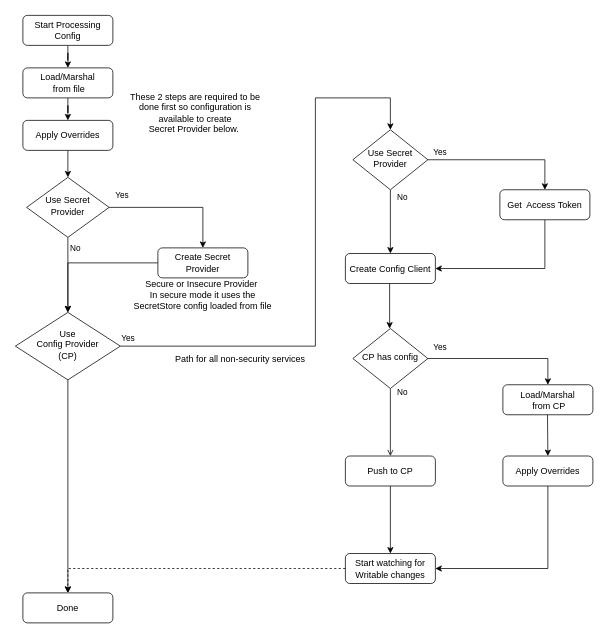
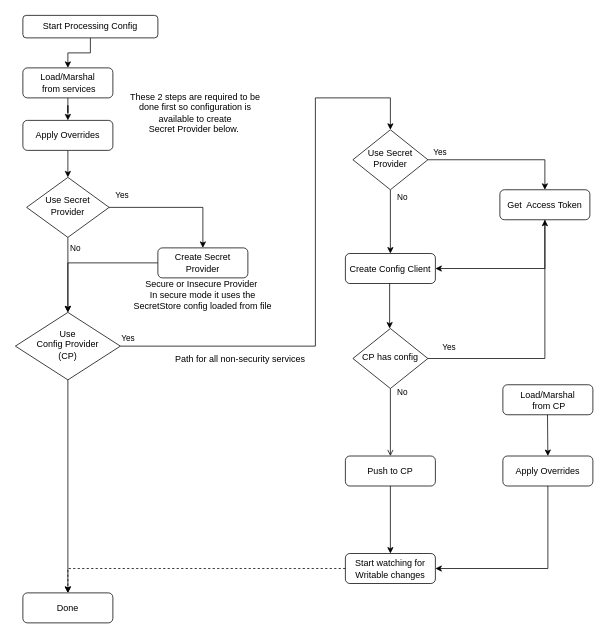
  <mxCell id="0" />
  <mxCell id="1" parent="0" />
  <mxCell id="2" value="" style="edgeStyle=orthogonalEdgeStyle;rounded=0;orthogonalLoop=1;jettySize=auto;html=1;" parent="1" source="3" target="16" edge="1"><mxGeometry relative="1" as="geometry" /></mxCell>
- <mxCell id="3" value="Load/Marshal&lt;br&gt;&amp;nbsp;from file" style="rounded=1;whiteSpace=wrap;html=1;fontSize=12;glass=0;strokeWidth=1;shadow=0;" parent="1" vertex="1"><mxGeometry x="30" y="90" width="120" height="40" as="geometry" /></mxCell>
+ <mxCell id="3" value="Load/Marshal&lt;br&gt;&amp;nbsp;from services" style="rounded=1;whiteSpace=wrap;html=1;fontSize=12;glass=0;strokeWidth=1;shadow=0;" parent="1" vertex="1"><mxGeometry x="30" y="90" width="120" height="40" as="geometry" /></mxCell>
  <mxCell id="4" value="No" style="edgeStyle=orthogonalEdgeStyle;rounded=0;orthogonalLoop=1;jettySize=auto;html=1;" parent="1" source="6" target="12" edge="1"><mxGeometry x="-0.72" y="10" relative="1" as="geometry"><mxPoint as="offset" /></mxGeometry></mxCell>
  <mxCell id="5" value="Yes" style="edgeStyle=orthogonalEdgeStyle;rounded=0;orthogonalLoop=1;jettySize=auto;html=1;entryX=0.5;entryY=0;entryDx=0;entryDy=0;" parent="1" source="6" target="8" edge="1"><mxGeometry x="-0.806" y="16" relative="1" as="geometry"><mxPoint as="offset" /></mxGeometry></mxCell>
  <mxCell id="6" value="Use Secret Provider" style="rhombus;whiteSpace=wrap;html=1;shadow=0;fontFamily=Helvetica;fontSize=12;align=center;strokeWidth=1;spacing=6;spacingTop=-4;" parent="1" vertex="1"><mxGeometry x="35" y="236" width="110" height="80" as="geometry" /></mxCell>
  <mxCell id="7" style="edgeStyle=orthogonalEdgeStyle;rounded=0;orthogonalLoop=1;jettySize=auto;html=1;entryX=0.5;entryY=0;entryDx=0;entryDy=0;" edge="1" parent="1" source="8" target="12"><mxGeometry relative="1" as="geometry"><Array as="points"><mxPoint x="90" y="350" /></Array></mxGeometry></mxCell>
  <mxCell id="8" value="Create Secret Provider" style="rounded=1;whiteSpace=wrap;html=1;fontSize=12;glass=0;strokeWidth=1;shadow=0;" parent="1" vertex="1"><mxGeometry x="210" y="330" width="120" height="40" as="geometry" /></mxCell>
  <mxCell id="9" value="Yes" style="edgeStyle=orthogonalEdgeStyle;rounded=0;orthogonalLoop=1;jettySize=auto;html=1;entryX=0.5;entryY=0;entryDx=0;entryDy=0;" parent="1" source="12" target="20" edge="1"><mxGeometry x="-0.973" y="11" relative="1" as="geometry"><mxPoint x="280" y="510" as="targetPoint" /><mxPoint as="offset" /><Array as="points"><mxPoint x="420" y="461" /><mxPoint x="420" y="130" /><mxPoint x="520" y="130" /></Array></mxGeometry></mxCell>
  <mxCell id="10" style="edgeStyle=orthogonalEdgeStyle;rounded=0;orthogonalLoop=1;jettySize=auto;html=1;entryX=0.5;entryY=0;entryDx=0;entryDy=0;" parent="1" source="12" target="13" edge="1"><mxGeometry relative="1" as="geometry" /></mxCell>
  <mxCell id="11" value="No" style="edgeLabel;html=1;align=center;verticalAlign=middle;resizable=0;points=[];" parent="10" vertex="1" connectable="0"><mxGeometry x="-0.597" y="-1" relative="1" as="geometry"><mxPoint x="11" y="-101" as="offset" /></mxGeometry></mxCell>
  <mxCell id="12" value="Use &lt;br&gt;Config Provider &lt;br&gt;(CP)" style="rhombus;whiteSpace=wrap;html=1;shadow=0;fontFamily=Helvetica;fontSize=12;align=center;strokeWidth=1;spacing=6;spacingTop=-4;" parent="1" vertex="1"><mxGeometry x="20" y="416" width="140" height="90" as="geometry" /></mxCell>
  <mxCell id="13" value="Done" style="rounded=1;whiteSpace=wrap;html=1;fontSize=12;glass=0;strokeWidth=1;shadow=0;" parent="1" vertex="1"><mxGeometry x="30" y="790" width="120" height="40" as="geometry" /></mxCell>
  <mxCell id="14" value="Create Config Client" style="rounded=1;whiteSpace=wrap;html=1;fontSize=12;glass=0;strokeWidth=1;shadow=0;" parent="1" vertex="1"><mxGeometry x="460" y="337.5" width="120" height="40" as="geometry" /></mxCell>
  <mxCell id="15" style="edgeStyle=orthogonalEdgeStyle;rounded=0;orthogonalLoop=1;jettySize=auto;html=1;exitX=0.5;exitY=1;exitDx=0;exitDy=0;" parent="1" source="16" edge="1"><mxGeometry relative="1" as="geometry"><mxPoint x="90" y="236" as="targetPoint" /></mxGeometry></mxCell>
  <mxCell id="16" value="Apply Overrides" style="rounded=1;whiteSpace=wrap;html=1;fontSize=12;glass=0;strokeWidth=1;shadow=0;" parent="1" vertex="1"><mxGeometry x="30" y="160" width="120" height="40" as="geometry" /></mxCell>
  <mxCell id="17" value="These 2 steps are required to be done first so configuration is available to create &lt;br&gt;Secret Provider below.&amp;nbsp;" style="text;html=1;strokeColor=none;fillColor=none;align=center;verticalAlign=middle;whiteSpace=wrap;rounded=0;" parent="1" vertex="1"><mxGeometry x="160" y="120" width="200" height="60" as="geometry" /></mxCell>
  <mxCell id="18" value="Yes" style="edgeStyle=orthogonalEdgeStyle;rounded=0;orthogonalLoop=1;jettySize=auto;html=1;entryX=0.5;entryY=0;entryDx=0;entryDy=0;" parent="1" source="20" target="22" edge="1"><mxGeometry x="-0.837" y="11" relative="1" as="geometry"><mxPoint as="offset" /></mxGeometry></mxCell>
  <mxCell id="19" value="No" style="edgeStyle=orthogonalEdgeStyle;rounded=0;orthogonalLoop=1;jettySize=auto;html=1;" parent="1" source="20" target="14" edge="1"><mxGeometry x="-0.788" y="16" relative="1" as="geometry"><mxPoint as="offset" /></mxGeometry></mxCell>
  <mxCell id="20" value="Use Secret Provider" style="rhombus;whiteSpace=wrap;html=1;shadow=0;fontFamily=Helvetica;fontSize=12;align=center;strokeWidth=1;spacing=6;spacingTop=-4;" parent="1" vertex="1"><mxGeometry x="470" y="172.5" width="100" height="80" as="geometry" /></mxCell>
  <mxCell id="21" style="edgeStyle=orthogonalEdgeStyle;rounded=0;orthogonalLoop=1;jettySize=auto;html=1;entryX=1;entryY=0.5;entryDx=0;entryDy=0;" parent="1" source="22" target="14" edge="1"><mxGeometry relative="1" as="geometry"><Array as="points"><mxPoint x="726" y="357.5" /></Array></mxGeometry></mxCell>
  <mxCell id="22" value="Get&amp;nbsp; Access Token" style="rounded=1;whiteSpace=wrap;html=1;fontSize=12;glass=0;strokeWidth=1;shadow=0;" parent="1" vertex="1"><mxGeometry x="666" y="252.5" width="120" height="40" as="geometry" /></mxCell>
- <mxCell id="23" value="Yes" style="edgeStyle=orthogonalEdgeStyle;rounded=0;orthogonalLoop=1;jettySize=auto;html=1;entryX=0.5;entryY=0;entryDx=0;entryDy=0;" parent="1" source="25" target="27" edge="1"><mxGeometry x="-0.836" y="16" relative="1" as="geometry"><mxPoint as="offset" /></mxGeometry></mxCell>
+ <mxCell id="23" value="Yes" style="edgeStyle=orthogonalEdgeStyle;rounded=0;orthogonalLoop=1;jettySize=auto;html=1;" parent="1" source="25" target="22" edge="1"><mxGeometry x="-0.836" y="16" relative="1" as="geometry"><mxPoint as="offset" /></mxGeometry></mxCell>
  <mxCell id="24" value="No" style="edgeStyle=orthogonalEdgeStyle;rounded=0;orthogonalLoop=1;jettySize=auto;html=1;endArrow=open;" parent="1" source="25" target="32" edge="1"><mxGeometry x="-0.911" y="16" relative="1" as="geometry"><mxPoint as="offset" /></mxGeometry></mxCell>
  <mxCell id="25" value="CP has config" style="rhombus;whiteSpace=wrap;html=1;shadow=0;fontFamily=Helvetica;fontSize=12;align=center;strokeWidth=1;spacing=6;spacingTop=-4;" parent="1" vertex="1"><mxGeometry x="470" y="437.5" width="100" height="80" as="geometry" /></mxCell>
  <mxCell id="26" style="edgeStyle=orthogonalEdgeStyle;rounded=0;orthogonalLoop=1;jettySize=auto;html=1;exitX=0.5;exitY=1;exitDx=0;exitDy=0;" parent="1" edge="1"><mxGeometry relative="1" as="geometry"><mxPoint x="519" y="437.5" as="targetPoint" /><mxPoint x="519" y="377.5" as="sourcePoint" /></mxGeometry></mxCell>
  <mxCell id="27" value="Load/Marshal&lt;br&gt;&amp;nbsp;from CP" style="rounded=1;whiteSpace=wrap;html=1;fontSize=12;glass=0;strokeWidth=1;shadow=0;" parent="1" vertex="1"><mxGeometry x="670" y="512.5" width="120" height="40" as="geometry" /></mxCell>
  <mxCell id="28" style="edgeStyle=orthogonalEdgeStyle;rounded=0;orthogonalLoop=1;jettySize=auto;html=1;entryX=1;entryY=0.5;entryDx=0;entryDy=0;" parent="1" source="29" target="38" edge="1"><mxGeometry relative="1" as="geometry"><Array as="points"><mxPoint x="730" y="757.5" /></Array></mxGeometry></mxCell>
  <mxCell id="29" value="Apply Overrides" style="rounded=1;whiteSpace=wrap;html=1;fontSize=12;glass=0;strokeWidth=1;shadow=0;" parent="1" vertex="1"><mxGeometry x="670" y="607.5" width="120" height="40" as="geometry" /></mxCell>
  <mxCell id="30" style="edgeStyle=orthogonalEdgeStyle;rounded=0;orthogonalLoop=1;jettySize=auto;html=1;exitX=0.5;exitY=1;exitDx=0;exitDy=0;entryX=0.5;entryY=0;entryDx=0;entryDy=0;" parent="1" target="29" edge="1"><mxGeometry relative="1" as="geometry"><mxPoint x="756" y="597.5" as="targetPoint" /><mxPoint x="729.5" y="552.5" as="sourcePoint" /></mxGeometry></mxCell>
  <mxCell id="31" style="edgeStyle=orthogonalEdgeStyle;rounded=0;orthogonalLoop=1;jettySize=auto;html=1;entryX=0.5;entryY=0;entryDx=0;entryDy=0;" parent="1" source="32" target="38" edge="1"><mxGeometry relative="1" as="geometry"><Array as="points" /></mxGeometry></mxCell>
  <mxCell id="32" value="Push to CP" style="rounded=1;whiteSpace=wrap;html=1;fontSize=12;glass=0;strokeWidth=1;shadow=0;" parent="1" vertex="1"><mxGeometry x="460" y="607.5" width="120" height="40" as="geometry" /></mxCell>
  <mxCell id="33" value="Secure or Insecure Provider&amp;nbsp;&lt;br&gt;In secure mode it uses the SecretStore config loaded from file" style="text;html=1;strokeColor=none;fillColor=none;align=center;verticalAlign=middle;whiteSpace=wrap;rounded=0;" parent="1" vertex="1"><mxGeometry x="172" y="377.5" width="196" height="30" as="geometry" /></mxCell>
  <mxCell id="34" value="Path for all non-security services" style="text;html=1;strokeColor=none;fillColor=none;align=center;verticalAlign=middle;whiteSpace=wrap;rounded=0;" parent="1" vertex="1"><mxGeometry x="200" y="462.5" width="240" height="30" as="geometry" /></mxCell>
  <mxCell id="35" value="" style="edgeStyle=orthogonalEdgeStyle;rounded=0;orthogonalLoop=1;jettySize=auto;html=1;" parent="1" source="36" target="3" edge="1"><mxGeometry relative="1" as="geometry" /></mxCell>
- <mxCell id="36" value="Start Processing Config" style="rounded=1;whiteSpace=wrap;html=1;fontSize=12;glass=0;strokeWidth=1;shadow=0;" parent="1" vertex="1"><mxGeometry x="30" y="20" width="120" height="40" as="geometry" /></mxCell>
+ <mxCell id="36" value="Start Processing Config" style="rounded=1;whiteSpace=wrap;html=1;fontSize=12;glass=0;strokeWidth=1;shadow=0;" parent="1" vertex="1"><mxGeometry x="30" y="20" width="180" height="30" as="geometry" /></mxCell>
  <mxCell id="37" value="" style="edgeStyle=orthogonalEdgeStyle;rounded=0;orthogonalLoop=1;jettySize=auto;html=1;dashed=1;" parent="1" source="38" target="13" edge="1"><mxGeometry relative="1" as="geometry" /></mxCell>
  <mxCell id="38" value="Start watching for Writable changes" style="rounded=1;whiteSpace=wrap;html=1;fontSize=12;glass=0;strokeWidth=1;shadow=0;" parent="1" vertex="1"><mxGeometry x="460" y="737.5" width="120" height="40" as="geometry" /></mxCell>
